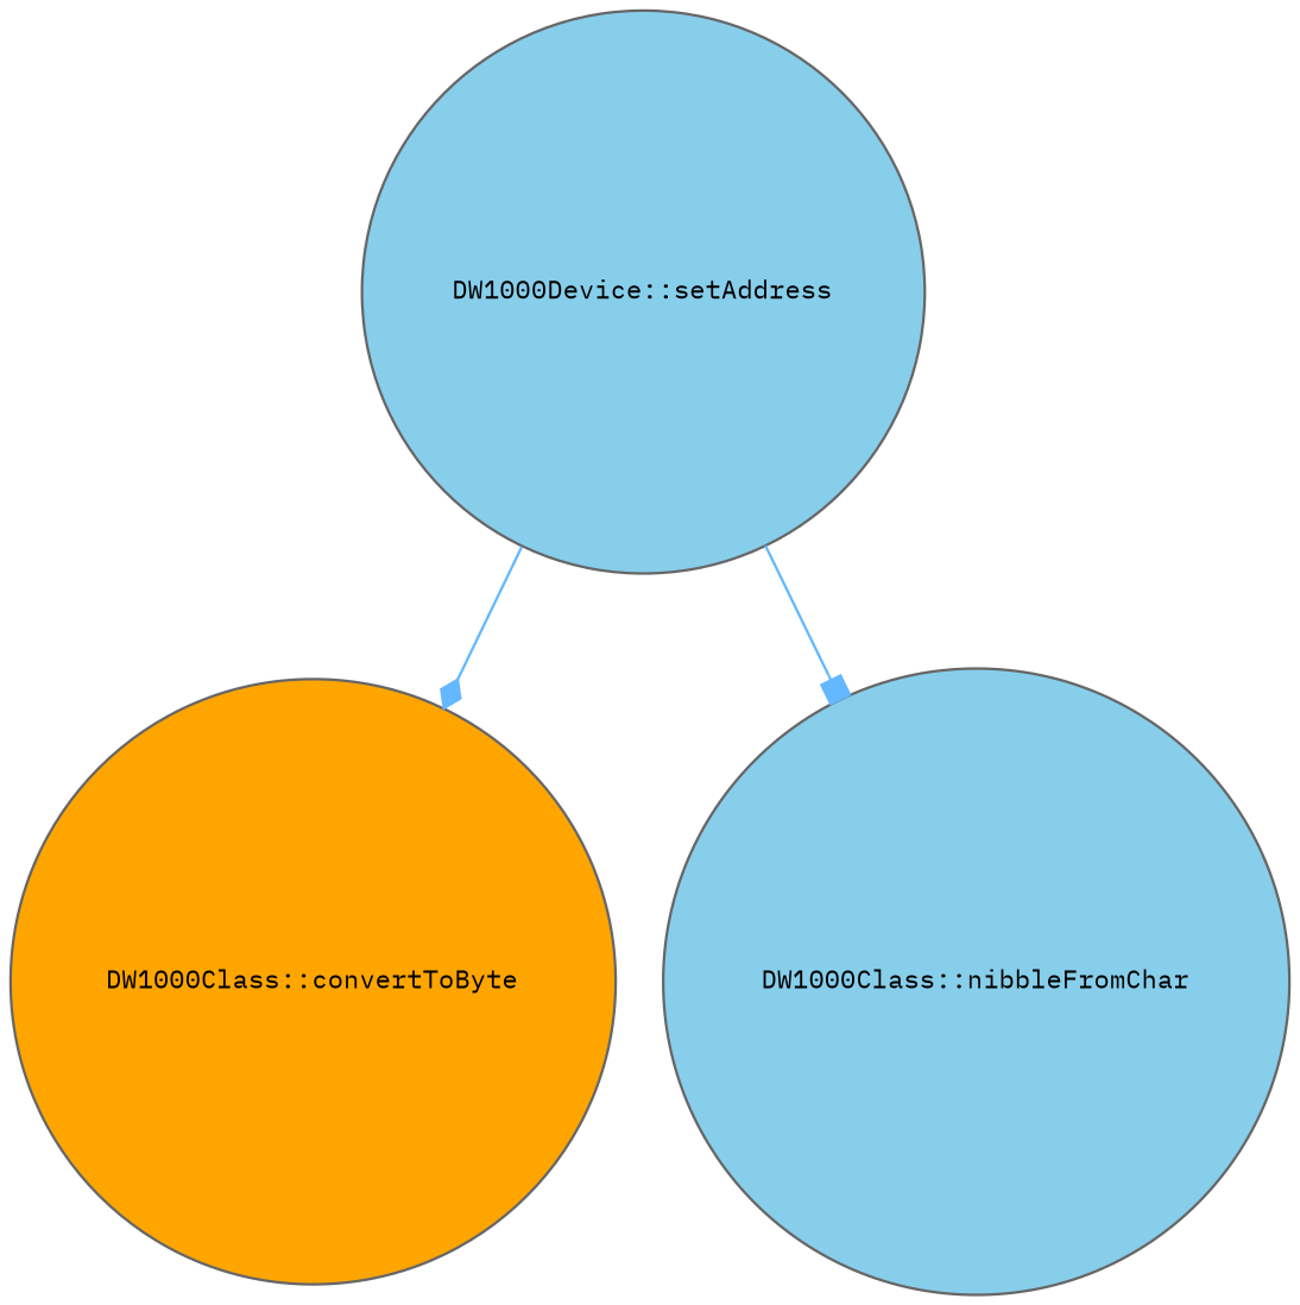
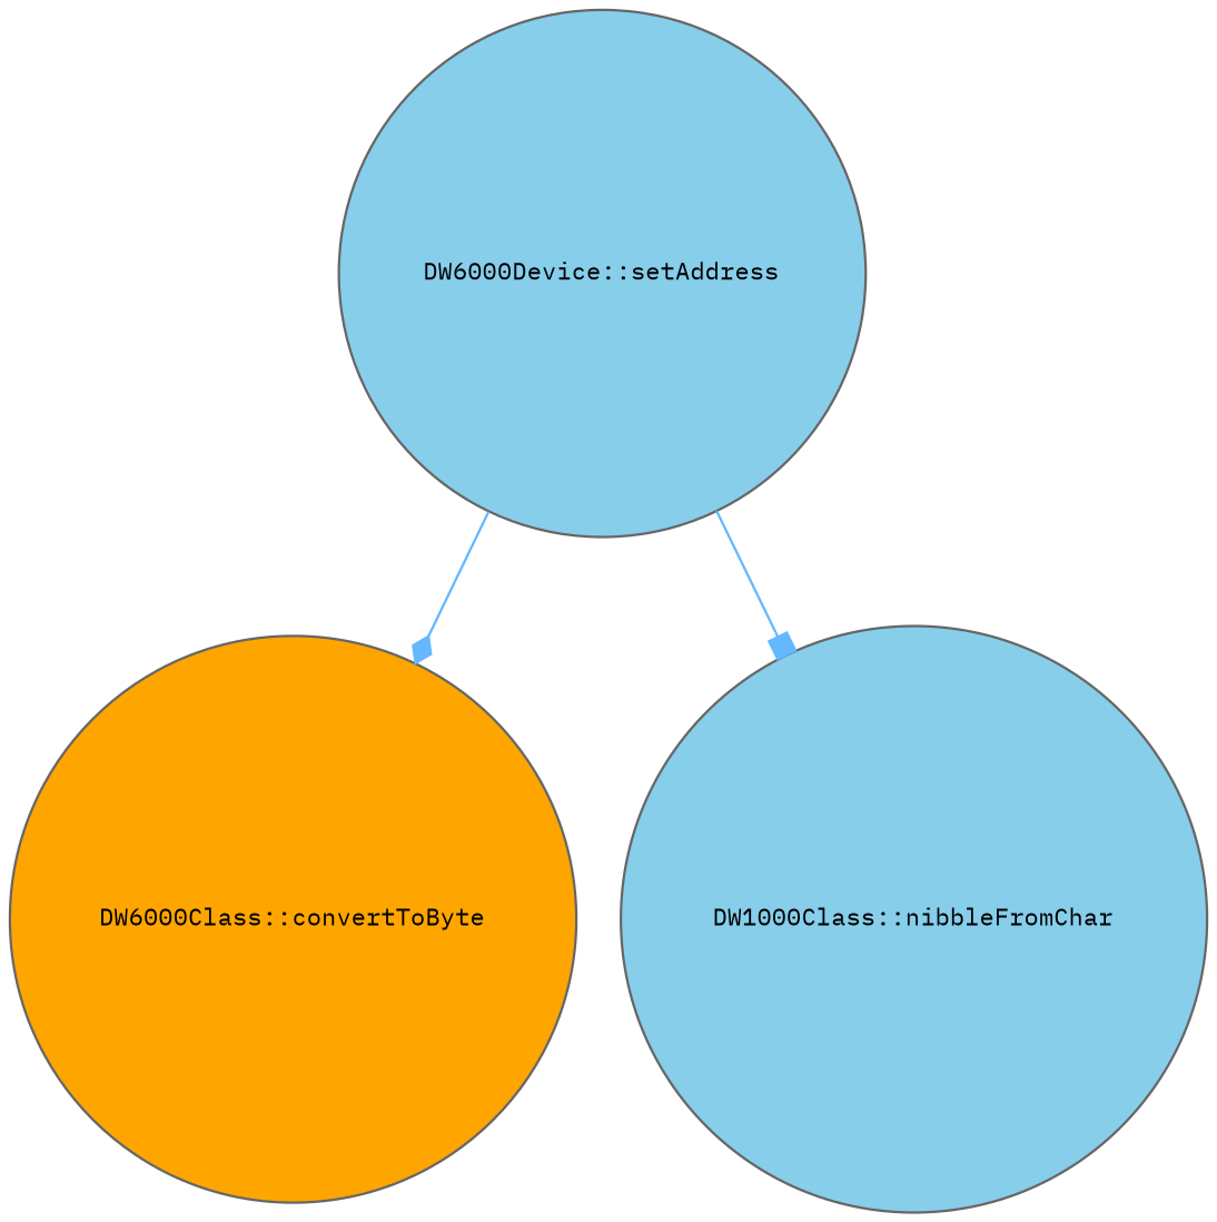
  digraph {
    fontname="IBM Plex Mono"
    rankdir=TB
    node [color=grey40 fillcolor=skyblue fontname="IBM Plex Mono" fontsize=10 shape=circle style=filled]
    edge [color=steelblue1 fontname="IBM Plex Mono" fontsize=10 labelfontname=Helvetica labelfontsize=10 style=solid]
-   n1 [color=gray40 fontcolor=black height=0.2 label="DW1000Device::setAddress" width=0.4]
-   n2 [fillcolor=orange height=0.2 label="DW1000Class::convertToByte" width=0.4]
+   n1 [color=gray40 fontcolor=black height=0.2 label="DW6000Device::setAddress" width=0.4]
+   n2 [fillcolor=orange height=0.2 label="DW6000Class::convertToByte" width=0.4]
    n3 [height=0.2 label="DW1000Class::nibbleFromChar" width=0.4]
    n1 -> n2 [arrowhead=diamond]
    n1 -> n3 [arrowhead=box]
  }
